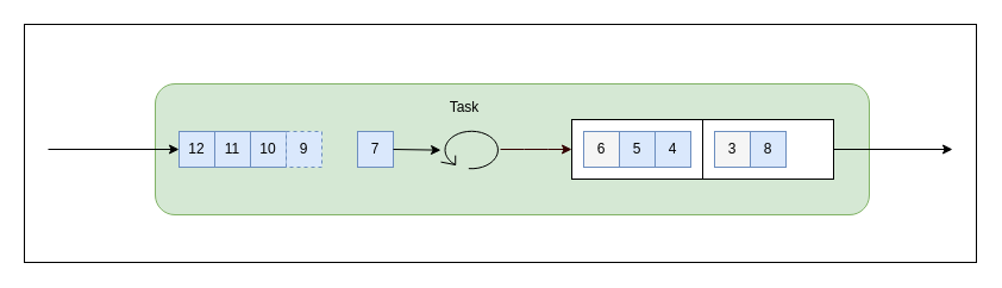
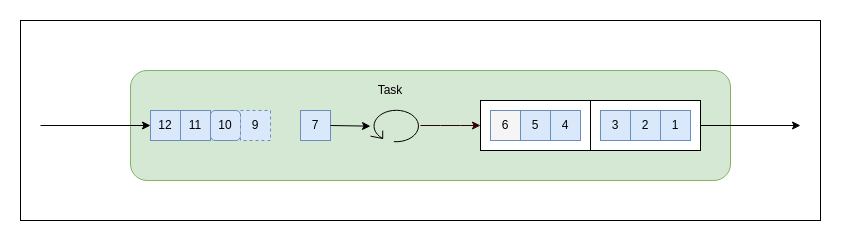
  <mxCell id="0" />
  <mxCell id="1" parent="0" />
  <mxCell id="2" value="" style="rounded=0;whiteSpace=wrap;html=1;" vertex="1" parent="1"><mxGeometry x="20" y="20" width="800" height="200" as="geometry" /></mxCell>
  <mxCell id="3" value="" style="rounded=1;whiteSpace=wrap;html=1;fillColor=#d5e8d4;strokeColor=#82b366;" vertex="1" parent="1"><mxGeometry x="130" y="70" width="600" height="110" as="geometry" /></mxCell>
  <mxCell id="4" value="" style="rounded=0;whiteSpace=wrap;html=1;" vertex="1" parent="1"><mxGeometry x="590" y="100" width="110" height="50" as="geometry" /></mxCell>
  <mxCell id="5" value="" style="rounded=0;whiteSpace=wrap;html=1;" vertex="1" parent="1"><mxGeometry x="480" y="100" width="110" height="50" as="geometry" /></mxCell>
  <mxCell id="6" value="12" style="whiteSpace=wrap;html=1;aspect=fixed;fillColor=#dae8fc;strokeColor=#6c8ebf;" vertex="1" parent="1"><mxGeometry x="150" y="110" width="30" height="30" as="geometry" /></mxCell>
  <mxCell id="7" value="11" style="whiteSpace=wrap;html=1;aspect=fixed;fillColor=#dae8fc;strokeColor=#6c8ebf;" vertex="1" parent="1"><mxGeometry x="180" y="110" width="30" height="30" as="geometry" /></mxCell>
- <mxCell id="8" value="10" style="whiteSpace=wrap;html=1;aspect=fixed;fillColor=#dae8fc;strokeColor=#6c8ebf;" vertex="1" parent="1"><mxGeometry x="210" y="110" width="30" height="30" as="geometry" /></mxCell>
+ <mxCell id="8" value="10" style="whiteSpace=wrap;html=1;aspect=fixed;fillColor=#dae8fc;strokeColor=#6c8ebf;rounded=1;" vertex="1" parent="1"><mxGeometry x="210" y="110" width="30" height="30" as="geometry" /></mxCell>
  <mxCell id="9" value="9" style="whiteSpace=wrap;html=1;aspect=fixed;fillColor=#dae8fc;strokeColor=#6c8ebf;dashed=1;" vertex="1" parent="1"><mxGeometry x="240" y="110" width="30" height="30" as="geometry" /></mxCell>
  <mxCell id="10" value="7" style="whiteSpace=wrap;html=1;aspect=fixed;fillColor=#dae8fc;strokeColor=#6c8ebf;" vertex="1" parent="1"><mxGeometry x="300" y="110" width="30" height="30" as="geometry" /></mxCell>
  <mxCell id="11" value="" style="endArrow=classic;html=1;entryX=0;entryY=0.5;entryDx=0;entryDy=0;" edge="1" parent="1" target="6"><mxGeometry width="50" height="50" relative="1" as="geometry"><mxPoint x="40" y="125" as="sourcePoint" /><mxPoint x="300" y="320" as="targetPoint" /></mxGeometry></mxCell>
  <mxCell id="12" value="" style="endArrow=classic;html=1;exitX=1;exitY=0.5;exitDx=0;exitDy=0;" edge="1" parent="1" source="10"><mxGeometry width="50" height="50" relative="1" as="geometry"><mxPoint x="250" y="370" as="sourcePoint" /><mxPoint x="370" y="125.667" as="targetPoint" /></mxGeometry></mxCell>
  <mxCell id="13" value="" style="shape=mxgraph.bpmn.loop;html=1;outlineConnect=0;" vertex="1" parent="1"><mxGeometry x="370" y="108" width="50" height="34" as="geometry" /></mxCell>
  <mxCell id="14" value="Task" style="text;html=1;strokeColor=none;fillColor=none;align=center;verticalAlign=middle;whiteSpace=wrap;rounded=0;" vertex="1" parent="1"><mxGeometry x="370" y="80" width="40" height="20" as="geometry" /></mxCell>
  <mxCell id="15" value="" style="endArrow=classic;html=1;edgeStyle=orthogonalEdgeStyle;fillColor=#f8cecc;strokeColor=#330000;" edge="1" parent="1" source="13"><mxGeometry width="50" height="50" relative="1" as="geometry"><mxPoint x="50" y="135" as="sourcePoint" /><mxPoint x="480" y="125" as="targetPoint" /></mxGeometry></mxCell>
- <mxCell id="16" value="3" style="whiteSpace=wrap;html=1;aspect=fixed;fillColor=#f5f5f5;strokeColor=#6c8ebf;" vertex="1" parent="1"><mxGeometry x="600" y="110" width="30" height="30" as="geometry" /></mxCell>
- <mxCell id="17" value="8" style="whiteSpace=wrap;html=1;aspect=fixed;fillColor=#dae8fc;strokeColor=#6c8ebf;" vertex="1" parent="1"><mxGeometry x="630" y="110" width="30" height="30" as="geometry" /></mxCell>
+ <mxCell id="16" value="3" style="whiteSpace=wrap;html=1;aspect=fixed;fillColor=#dae8fc;strokeColor=#6c8ebf;" vertex="1" parent="1"><mxGeometry x="600" y="110" width="30" height="30" as="geometry" /></mxCell>
+ <mxCell id="17" value="2" style="whiteSpace=wrap;html=1;aspect=fixed;fillColor=#dae8fc;strokeColor=#6c8ebf;" vertex="1" parent="1"><mxGeometry x="630" y="110" width="30" height="30" as="geometry" /></mxCell>
+ <mxCell id="18" value="1" style="whiteSpace=wrap;html=1;aspect=fixed;fillColor=#dae8fc;strokeColor=#6c8ebf;" vertex="1" parent="1"><mxGeometry x="660" y="110" width="30" height="30" as="geometry" /></mxCell>
  <mxCell id="19" value="6" style="whiteSpace=wrap;html=1;aspect=fixed;fillColor=#f5f5f5;strokeColor=#6c8ebf;" vertex="1" parent="1"><mxGeometry x="490" y="110" width="30" height="30" as="geometry" /></mxCell>
  <mxCell id="20" value="5" style="whiteSpace=wrap;html=1;aspect=fixed;fillColor=#dae8fc;strokeColor=#6c8ebf;" vertex="1" parent="1"><mxGeometry x="520" y="110" width="30" height="30" as="geometry" /></mxCell>
  <mxCell id="21" value="4" style="whiteSpace=wrap;html=1;aspect=fixed;fillColor=#dae8fc;strokeColor=#6c8ebf;" vertex="1" parent="1"><mxGeometry x="550" y="110" width="30" height="30" as="geometry" /></mxCell>
  <mxCell id="22" value="" style="endArrow=classic;html=1;exitX=1;exitY=0.5;exitDx=0;exitDy=0;" edge="1" parent="1" source="4"><mxGeometry width="50" height="50" relative="1" as="geometry"><mxPoint x="50" y="135" as="sourcePoint" /><mxPoint x="800" y="125" as="targetPoint" /></mxGeometry></mxCell>
